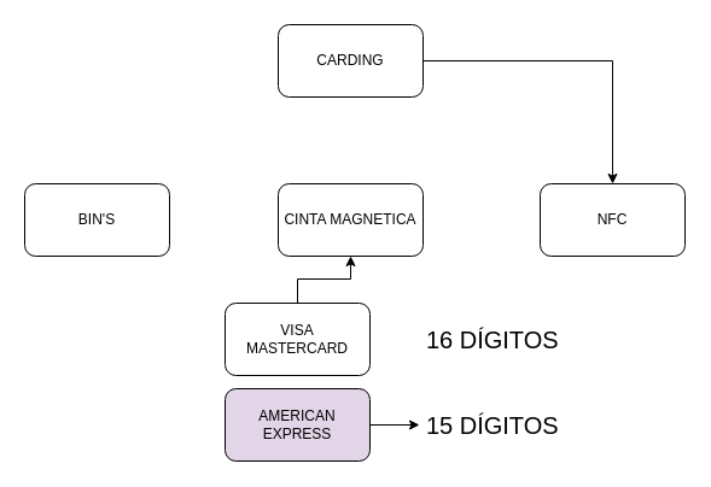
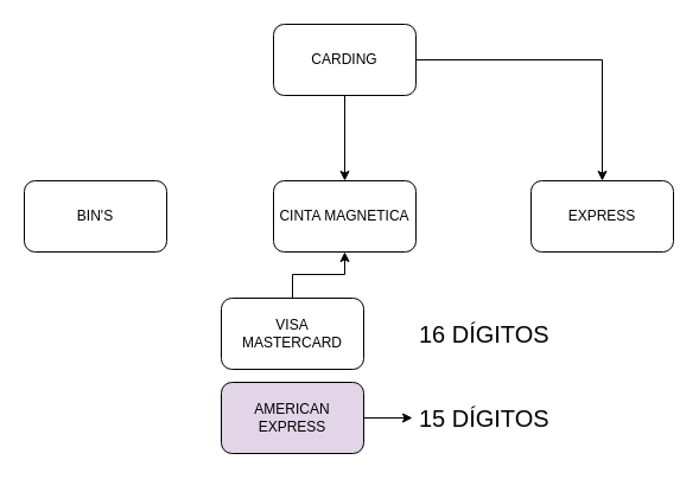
  <mxCell id="0" />
  <mxCell id="1" parent="0" />
  <mxCell id="2" value="CINTA MAGNETICA" style="rounded=1;whiteSpace=wrap;html=1;" vertex="1" parent="1"><mxGeometry x="230" y="152" width="120" height="60" as="geometry" /></mxCell>
- <mxCell id="3" value="NFC" style="rounded=1;whiteSpace=wrap;html=1;" vertex="1" parent="1"><mxGeometry x="447" y="152" width="120" height="60" as="geometry" /></mxCell>
+ <mxCell id="3" value="EXPRESS" style="rounded=1;whiteSpace=wrap;html=1;" vertex="1" parent="1"><mxGeometry x="447" y="152" width="120" height="60" as="geometry" /></mxCell>
+ <mxCell id="4" style="edgeStyle=orthogonalEdgeStyle;rounded=0;orthogonalLoop=1;jettySize=auto;html=1;" edge="1" parent="1" source="6" target="2"><mxGeometry relative="1" as="geometry" /></mxCell>
  <mxCell id="5" style="edgeStyle=orthogonalEdgeStyle;rounded=0;orthogonalLoop=1;jettySize=auto;html=1;" edge="1" parent="1" source="6" target="3"><mxGeometry relative="1" as="geometry" /></mxCell>
  <mxCell id="6" value="CARDING" style="rounded=1;whiteSpace=wrap;html=1;" vertex="1" parent="1"><mxGeometry x="230" y="20" width="120" height="60" as="geometry" /></mxCell>
  <mxCell id="7" value="BIN'S" style="rounded=1;whiteSpace=wrap;html=1;" vertex="1" parent="1"><mxGeometry x="20" y="152" width="120" height="60" as="geometry" /></mxCell>
  <mxCell id="8" style="edgeStyle=orthogonalEdgeStyle;rounded=0;orthogonalLoop=1;jettySize=auto;html=1;fontSize=20;" edge="1" parent="1" source="9" target="2"><mxGeometry relative="1" as="geometry" /></mxCell>
  <mxCell id="9" value="VISA&lt;br&gt;MASTERCARD" style="rounded=1;whiteSpace=wrap;html=1;" vertex="1" parent="1"><mxGeometry x="186" y="251" width="120" height="60" as="geometry" /></mxCell>
  <mxCell id="10" style="edgeStyle=orthogonalEdgeStyle;rounded=0;orthogonalLoop=1;jettySize=auto;html=1;fontSize=20;" edge="1" parent="1" source="11" target="13"><mxGeometry relative="1" as="geometry" /></mxCell>
  <mxCell id="11" value="AMERICAN EXPRESS" style="rounded=1;whiteSpace=wrap;html=1;fillColor=#e1d5e7;" vertex="1" parent="1"><mxGeometry x="186" y="322" width="120" height="60" as="geometry" /></mxCell>
  <mxCell id="12" value="&lt;font style=&quot;font-size: 20px&quot;&gt;16 DÍGITOS&amp;nbsp;&lt;/font&gt;" style="text;html=1;align=center;verticalAlign=middle;resizable=0;points=[];autosize=1;strokeColor=none;fillColor=none;" vertex="1" parent="1"><mxGeometry x="347" y="270.5" width="125" height="21" as="geometry" /></mxCell>
  <mxCell id="13" value="&lt;font style=&quot;font-size: 20px&quot;&gt;15 DÍGITOS&amp;nbsp;&lt;/font&gt;" style="text;html=1;align=center;verticalAlign=middle;resizable=0;points=[];autosize=1;strokeColor=none;fillColor=none;" vertex="1" parent="1"><mxGeometry x="347" y="341.5" width="125" height="21" as="geometry" /></mxCell>
